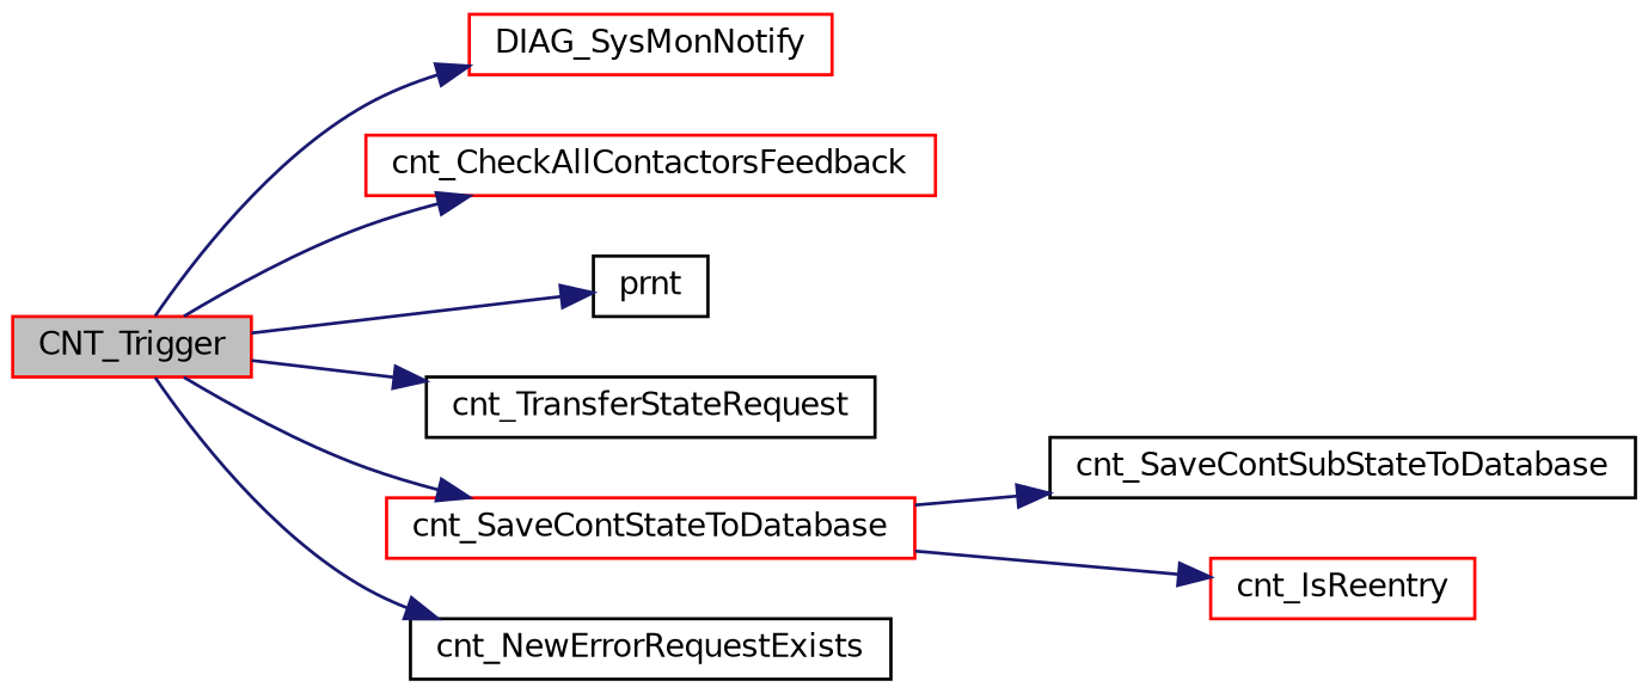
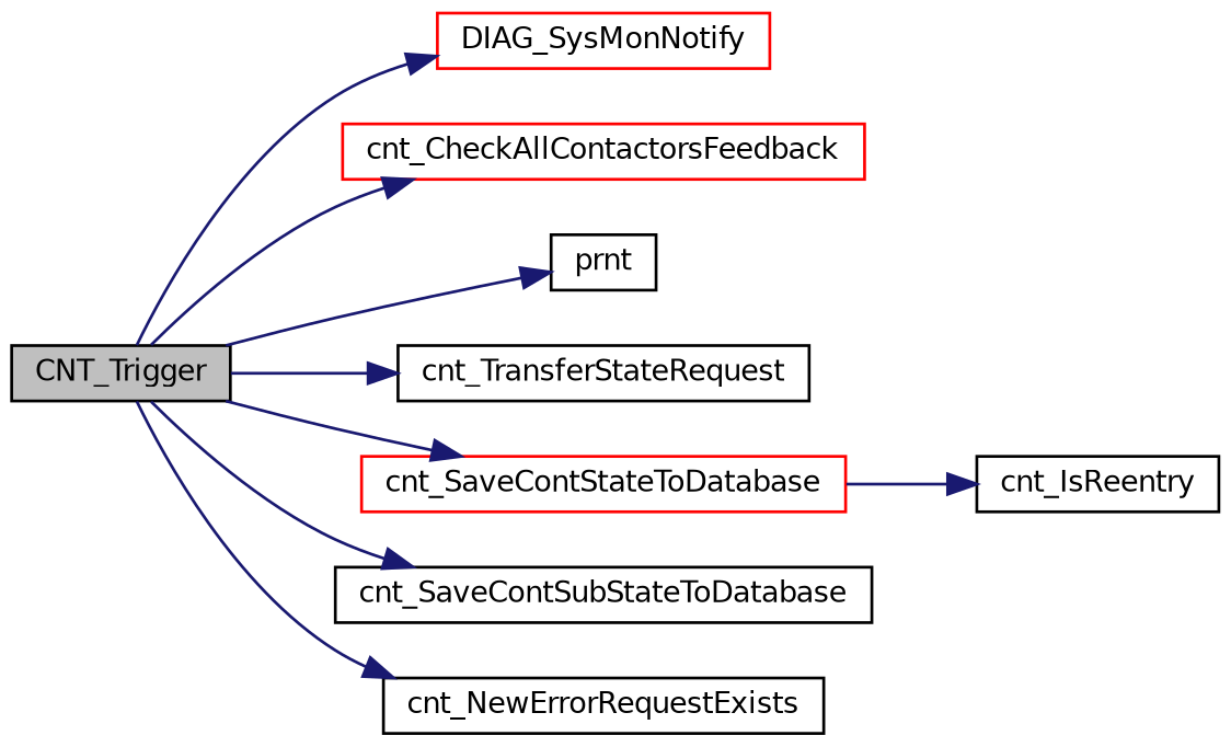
  digraph {
    rankdir=LR
    node [color=black fillcolor=white fontname=Helvetica fontsize=10 shape=record style=filled]
    edge [color=midnightblue fontname=Helvetica fontsize=10 labelfontname=Helvetica labelfontsize=10 style=solid]
-   n1 [color=red fillcolor=grey75 fontcolor=black height=0.2 label=CNT_Trigger width=0.4]
+   n1 [fillcolor=grey75 fontcolor=black height=0.2 label=CNT_Trigger width=0.4]
    n2 [color=red height=0.2 label=DIAG_SysMonNotify width=0.4]
    n3 [color=red height=0.2 label=cnt_CheckAllContactorsFeedback width=0.4]
    n4 [height=0.2 label=prnt width=0.4]
    n5 [height=0.2 label=cnt_TransferStateRequest width=0.4]
    n6 [color=red height=0.2 label=cnt_SaveContStateToDatabase width=0.4]
    n7 [height=0.2 label=cnt_SaveContSubStateToDatabase width=0.4]
    n8 [height=0.2 label=cnt_NewErrorRequestExists width=0.4]
-   n9 [color=red height=0.2 label=cnt_IsReentry width=0.4]
+   n9 [height=0.2 label=cnt_IsReentry width=0.4]
    n1 -> n2
    n1 -> n3
    n1 -> n4
    n1 -> n5
    n1 -> n6
-   n6 -> n7
+   n1 -> n7
    n1 -> n8
    n6 -> n9
  }
